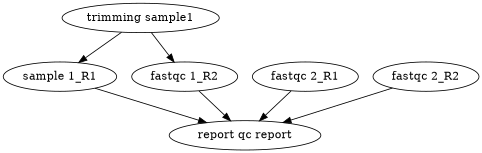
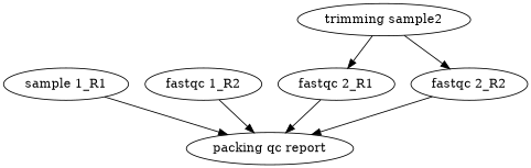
  digraph {
    rankdir=TB
-   n1 [label="trimming sample1"]
    n2 [label="sample 1_R1"]
    n3 [label="fastqc 1_R2"]
-   n4 [label="report qc report"]
+   n4 [label="packing qc report"]
+   n5 [label="trimming sample2"]
    n6 [label="fastqc 2_R1"]
    n7 [label="fastqc 2_R2"]
-   n1 -> n2
-   n1 -> n3
    n2 -> n4
    n3 -> n4
+   n5 -> n6
+   n5 -> n7
    n6 -> n4
    n7 -> n4
  }
